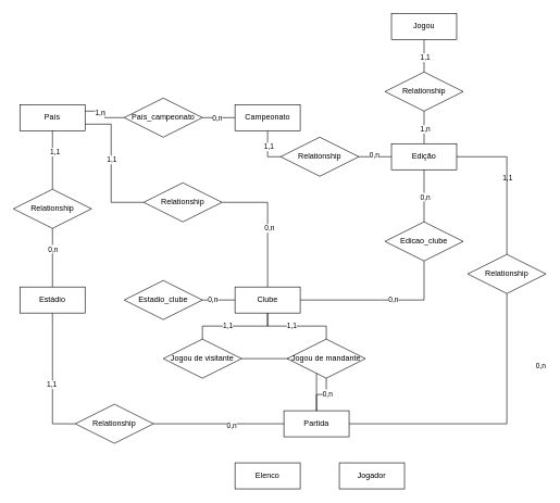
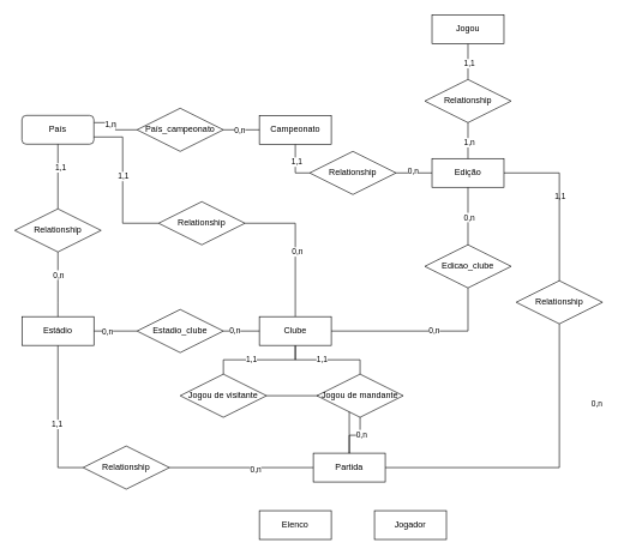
  <mxCell id="0" />
  <mxCell id="1" parent="0" />
  <mxCell id="2" style="edgeStyle=orthogonalEdgeStyle;rounded=0;orthogonalLoop=1;jettySize=auto;html=1;endArrow=none;endFill=0;exitX=1;exitY=0.25;exitDx=0;exitDy=0;" parent="1" source="4" target="8" edge="1"><mxGeometry relative="1" as="geometry" /></mxCell>
  <mxCell id="3" value="1,n" style="edgeLabel;html=1;align=center;verticalAlign=middle;resizable=0;points=[];" parent="2" vertex="1" connectable="0"><mxGeometry x="-0.36" y="-2" relative="1" as="geometry"><mxPoint as="offset" /></mxGeometry></mxCell>
- <mxCell id="4" value="País" style="whiteSpace=wrap;html=1;align=center;" parent="1" vertex="1"><mxGeometry x="30" y="160" width="100" height="40" as="geometry" /></mxCell>
+ <mxCell id="4" value="País" style="whiteSpace=wrap;html=1;align=center;rounded=1;" parent="1" vertex="1"><mxGeometry x="30" y="160" width="100" height="40" as="geometry" /></mxCell>
  <mxCell id="5" style="edgeStyle=orthogonalEdgeStyle;rounded=0;orthogonalLoop=1;jettySize=auto;html=1;entryX=0;entryY=0.5;entryDx=0;entryDy=0;endArrow=none;endFill=0;" parent="1" source="7" target="59" edge="1"><mxGeometry relative="1" as="geometry"><Array as="points"><mxPoint x="410" y="240" /></Array></mxGeometry></mxCell>
  <mxCell id="6" value="1,1" style="edgeLabel;html=1;align=center;verticalAlign=middle;resizable=0;points=[];" parent="5" vertex="1" connectable="0"><mxGeometry x="-0.2" y="1" relative="1" as="geometry"><mxPoint as="offset" /></mxGeometry></mxCell>
  <mxCell id="7" value="Campeonato" style="whiteSpace=wrap;html=1;align=center;" parent="1" vertex="1"><mxGeometry x="360" y="160" width="100" height="40" as="geometry" /></mxCell>
  <mxCell id="8" value="País_campeonato" style="shape=rhombus;perimeter=rhombusPerimeter;whiteSpace=wrap;html=1;align=center;" parent="1" vertex="1"><mxGeometry x="190" y="150" width="120" height="60" as="geometry" /></mxCell>
  <mxCell id="9" style="edgeStyle=orthogonalEdgeStyle;rounded=0;orthogonalLoop=1;jettySize=auto;html=1;exitX=0;exitY=0.5;exitDx=0;exitDy=0;endArrow=none;endFill=0;" parent="1" source="7" target="8" edge="1"><mxGeometry relative="1" as="geometry"><mxPoint x="340" y="150" as="sourcePoint" /></mxGeometry></mxCell>
  <mxCell id="10" value="0,n" style="edgeLabel;html=1;align=center;verticalAlign=middle;resizable=0;points=[];" parent="9" vertex="1" connectable="0"><mxGeometry x="0.133" y="-3" relative="1" as="geometry"><mxPoint y="3" as="offset" /></mxGeometry></mxCell>
  <mxCell id="11" style="edgeStyle=orthogonalEdgeStyle;rounded=0;orthogonalLoop=1;jettySize=auto;html=1;entryX=0.5;entryY=0;entryDx=0;entryDy=0;endArrow=none;endFill=0;" parent="1" source="13" target="62" edge="1"><mxGeometry relative="1" as="geometry" /></mxCell>
  <mxCell id="12" value="1,1" style="edgeLabel;html=1;align=center;verticalAlign=middle;resizable=0;points=[];" parent="11" vertex="1" connectable="0"><mxGeometry x="0.067" y="1" relative="1" as="geometry"><mxPoint as="offset" /></mxGeometry></mxCell>
  <mxCell id="13" value="Jogou" style="whiteSpace=wrap;html=1;align=center;" parent="1" vertex="1"><mxGeometry x="600" y="20" width="100" height="40" as="geometry" /></mxCell>
  <mxCell id="14" style="edgeStyle=orthogonalEdgeStyle;rounded=0;orthogonalLoop=1;jettySize=auto;html=1;endArrow=none;endFill=0;entryX=1;entryY=0.5;entryDx=0;entryDy=0;exitX=0.5;exitY=0;exitDx=0;exitDy=0;" parent="1" source="22" target="25" edge="1"><mxGeometry relative="1" as="geometry"><mxPoint x="450" y="390" as="sourcePoint" /><mxPoint x="380" y="260" as="targetPoint" /><Array as="points"><mxPoint x="410" y="310" /></Array></mxGeometry></mxCell>
  <mxCell id="15" value="0,n" style="edgeLabel;html=1;align=center;verticalAlign=middle;resizable=0;points=[];" parent="14" vertex="1" connectable="0"><mxGeometry x="-0.095" y="-2" relative="1" as="geometry"><mxPoint as="offset" /></mxGeometry></mxCell>
  <mxCell id="16" style="edgeStyle=orthogonalEdgeStyle;rounded=0;orthogonalLoop=1;jettySize=auto;html=1;entryX=0.5;entryY=0;entryDx=0;entryDy=0;endArrow=none;endFill=0;" parent="1" source="22" target="32" edge="1"><mxGeometry relative="1" as="geometry" /></mxCell>
  <mxCell id="17" value="1,1" style="edgeLabel;html=1;align=center;verticalAlign=middle;resizable=0;points=[];" parent="16" vertex="1" connectable="0"><mxGeometry x="0.165" y="-1" relative="1" as="geometry"><mxPoint as="offset" /></mxGeometry></mxCell>
  <mxCell id="18" style="edgeStyle=orthogonalEdgeStyle;rounded=0;orthogonalLoop=1;jettySize=auto;html=1;endArrow=none;endFill=0;entryX=0.5;entryY=0;entryDx=0;entryDy=0;exitX=0.5;exitY=1;exitDx=0;exitDy=0;" parent="1" source="22" target="35" edge="1"><mxGeometry relative="1" as="geometry" /></mxCell>
  <mxCell id="19" value="1,1" style="edgeLabel;html=1;align=center;verticalAlign=middle;resizable=0;points=[];" parent="18" vertex="1" connectable="0"><mxGeometry x="-0.143" y="1" relative="1" as="geometry"><mxPoint as="offset" /></mxGeometry></mxCell>
  <mxCell id="20" style="edgeStyle=orthogonalEdgeStyle;rounded=0;orthogonalLoop=1;jettySize=auto;html=1;entryX=0.5;entryY=1;entryDx=0;entryDy=0;endArrow=none;endFill=0;exitX=1;exitY=0.5;exitDx=0;exitDy=0;" parent="1" source="22" target="65" edge="1"><mxGeometry relative="1" as="geometry"><mxPoint x="650" y="400" as="targetPoint" /></mxGeometry></mxCell>
  <mxCell id="21" value="0,n" style="edgeLabel;html=1;align=center;verticalAlign=middle;resizable=0;points=[];" parent="20" vertex="1" connectable="0"><mxGeometry x="0.133" y="2" relative="1" as="geometry"><mxPoint as="offset" /></mxGeometry></mxCell>
  <mxCell id="22" value="Clube" style="whiteSpace=wrap;html=1;align=center;" parent="1" vertex="1"><mxGeometry x="360" y="440" width="100" height="40" as="geometry" /></mxCell>
  <mxCell id="23" style="edgeStyle=orthogonalEdgeStyle;rounded=0;orthogonalLoop=1;jettySize=auto;html=1;endArrow=none;endFill=0;exitX=0;exitY=0.5;exitDx=0;exitDy=0;entryX=1;entryY=0.75;entryDx=0;entryDy=0;" parent="1" source="25" target="4" edge="1"><mxGeometry relative="1" as="geometry"><Array as="points"><mxPoint x="170" y="310" /><mxPoint x="170" y="190" /></Array></mxGeometry></mxCell>
  <mxCell id="24" value="1,1" style="edgeLabel;html=1;align=center;verticalAlign=middle;resizable=0;points=[];" parent="23" vertex="1" connectable="0"><mxGeometry x="0.102" relative="1" as="geometry"><mxPoint as="offset" /></mxGeometry></mxCell>
  <mxCell id="25" value="Relationship" style="shape=rhombus;perimeter=rhombusPerimeter;whiteSpace=wrap;html=1;align=center;" parent="1" vertex="1"><mxGeometry x="220" y="280" width="120" height="60" as="geometry" /></mxCell>
  <mxCell id="26" style="edgeStyle=orthogonalEdgeStyle;rounded=0;orthogonalLoop=1;jettySize=auto;html=1;entryX=0.5;entryY=1;entryDx=0;entryDy=0;endArrow=none;endFill=0;exitX=1;exitY=0.5;exitDx=0;exitDy=0;" parent="1" source="29" target="44" edge="1"><mxGeometry relative="1" as="geometry"><Array as="points"><mxPoint x="777" y="650" /></Array></mxGeometry></mxCell>
  <mxCell id="27" value="1,1" style="edgeLabel;html=1;align=center;verticalAlign=middle;resizable=0;points=[];" parent="26" vertex="1" connectable="0"><mxGeometry x="0.402" y="-1" relative="1" as="geometry"><mxPoint x="-1" y="-311" as="offset" /></mxGeometry></mxCell>
  <mxCell id="28" value="0,n" style="edgeLabel;html=1;align=center;verticalAlign=middle;resizable=0;points=[];" parent="26" vertex="1" connectable="0"><mxGeometry x="-0.293" y="2" relative="1" as="geometry"><mxPoint x="137" y="-88" as="offset" /></mxGeometry></mxCell>
  <mxCell id="29" value="Partida" style="whiteSpace=wrap;html=1;align=center;" parent="1" vertex="1"><mxGeometry x="435" y="630" width="100" height="40" as="geometry" /></mxCell>
  <mxCell id="30" style="edgeStyle=orthogonalEdgeStyle;rounded=0;orthogonalLoop=1;jettySize=auto;html=1;endArrow=none;endFill=0;" parent="1" source="32" target="29" edge="1"><mxGeometry relative="1" as="geometry" /></mxCell>
  <mxCell id="31" value="0,n" style="edgeLabel;html=1;align=center;verticalAlign=middle;resizable=0;points=[];" parent="30" vertex="1" connectable="0"><mxGeometry x="-0.099" y="1" relative="1" as="geometry"><mxPoint as="offset" /></mxGeometry></mxCell>
  <mxCell id="32" value="Jogou de visitante" style="shape=rhombus;perimeter=rhombusPerimeter;whiteSpace=wrap;html=1;align=center;" parent="1" vertex="1"><mxGeometry x="250" y="520" width="120" height="60" as="geometry" /></mxCell>
  <mxCell id="33" style="edgeStyle=orthogonalEdgeStyle;rounded=0;orthogonalLoop=1;jettySize=auto;html=1;endArrow=none;endFill=0;entryX=0.5;entryY=0;entryDx=0;entryDy=0;exitX=0.5;exitY=1;exitDx=0;exitDy=0;" parent="1" source="35" target="29" edge="1"><mxGeometry relative="1" as="geometry" /></mxCell>
  <mxCell id="34" value="0,n" style="edgeLabel;html=1;align=center;verticalAlign=middle;resizable=0;points=[];" parent="33" vertex="1" connectable="0"><mxGeometry x="-0.29" y="1" relative="1" as="geometry"><mxPoint as="offset" /></mxGeometry></mxCell>
  <mxCell id="35" value="Jogou de mandante" style="shape=rhombus;perimeter=rhombusPerimeter;whiteSpace=wrap;html=1;align=center;" parent="1" vertex="1"><mxGeometry x="440" y="520" width="120" height="60" as="geometry" /></mxCell>
  <mxCell id="36" value="Elenco" style="whiteSpace=wrap;html=1;align=center;" parent="1" vertex="1"><mxGeometry x="360" y="710" width="100" height="40" as="geometry" /></mxCell>
  <mxCell id="37" value="Jogador" style="whiteSpace=wrap;html=1;align=center;" parent="1" vertex="1"><mxGeometry x="520" y="710" width="100" height="40" as="geometry" /></mxCell>
+ <mxCell id="38" style="edgeStyle=orthogonalEdgeStyle;rounded=0;orthogonalLoop=1;jettySize=auto;html=1;entryX=0;entryY=0.5;entryDx=0;entryDy=0;endArrow=none;endFill=0;" parent="1" source="42" target="47" edge="1"><mxGeometry relative="1" as="geometry" /></mxCell>
+ <mxCell id="39" value="0,n" style="edgeLabel;html=1;align=center;verticalAlign=middle;resizable=0;points=[];" parent="38" vertex="1" connectable="0"><mxGeometry x="-0.4" y="-1" relative="1" as="geometry"><mxPoint as="offset" /></mxGeometry></mxCell>
  <mxCell id="40" style="edgeStyle=orthogonalEdgeStyle;rounded=0;orthogonalLoop=1;jettySize=auto;html=1;exitX=0.5;exitY=1;exitDx=0;exitDy=0;entryX=0;entryY=0.5;entryDx=0;entryDy=0;endArrow=none;endFill=0;" parent="1" source="42" target="55" edge="1"><mxGeometry relative="1" as="geometry"><mxPoint x="175" y="590" as="targetPoint" /><Array as="points"><mxPoint x="80" y="650" /></Array></mxGeometry></mxCell>
  <mxCell id="41" value="1,1" style="edgeLabel;html=1;align=center;verticalAlign=middle;resizable=0;points=[];" parent="40" vertex="1" connectable="0"><mxGeometry x="0.064" y="-2" relative="1" as="geometry"><mxPoint as="offset" /></mxGeometry></mxCell>
  <mxCell id="42" value="Estádio" style="whiteSpace=wrap;html=1;align=center;" parent="1" vertex="1"><mxGeometry x="30" y="440" width="100" height="40" as="geometry" /></mxCell>
  <mxCell id="43" style="edgeStyle=orthogonalEdgeStyle;rounded=0;orthogonalLoop=1;jettySize=auto;html=1;entryX=1;entryY=0.5;entryDx=0;entryDy=0;endArrow=none;endFill=0;exitX=0.5;exitY=0;exitDx=0;exitDy=0;" parent="1" source="44" target="56" edge="1"><mxGeometry relative="1" as="geometry"><Array as="points"><mxPoint x="777" y="240" /></Array></mxGeometry></mxCell>
  <mxCell id="44" value="Relationship" style="shape=rhombus;perimeter=rhombusPerimeter;whiteSpace=wrap;html=1;align=center;" parent="1" vertex="1"><mxGeometry x="717" y="390" width="120" height="60" as="geometry" /></mxCell>
  <mxCell id="45" style="edgeStyle=orthogonalEdgeStyle;rounded=0;orthogonalLoop=1;jettySize=auto;html=1;entryX=0;entryY=0.5;entryDx=0;entryDy=0;endArrow=none;endFill=0;" parent="1" source="47" target="22" edge="1"><mxGeometry relative="1" as="geometry" /></mxCell>
  <mxCell id="46" value="0,n" style="edgeLabel;html=1;align=center;verticalAlign=middle;resizable=0;points=[];" parent="45" vertex="1" connectable="0"><mxGeometry x="-0.388" y="2" relative="1" as="geometry"><mxPoint as="offset" /></mxGeometry></mxCell>
  <mxCell id="47" value="Estadio_clube" style="shape=rhombus;perimeter=rhombusPerimeter;whiteSpace=wrap;html=1;align=center;" parent="1" vertex="1"><mxGeometry x="190" y="430" width="120" height="60" as="geometry" /></mxCell>
  <mxCell id="48" style="edgeStyle=orthogonalEdgeStyle;rounded=0;orthogonalLoop=1;jettySize=auto;html=1;entryX=0.5;entryY=0;entryDx=0;entryDy=0;endArrow=none;endFill=0;" parent="1" source="52" target="42" edge="1"><mxGeometry relative="1" as="geometry"><Array as="points"><mxPoint x="80" y="420" /></Array></mxGeometry></mxCell>
  <mxCell id="49" value="0,n" style="edgeLabel;html=1;align=center;verticalAlign=middle;resizable=0;points=[];" parent="48" vertex="1" connectable="0"><mxGeometry x="-0.3" relative="1" as="geometry"><mxPoint as="offset" /></mxGeometry></mxCell>
  <mxCell id="50" style="edgeStyle=orthogonalEdgeStyle;rounded=0;orthogonalLoop=1;jettySize=auto;html=1;entryX=0.5;entryY=1;entryDx=0;entryDy=0;endArrow=none;endFill=0;" parent="1" source="52" target="4" edge="1"><mxGeometry relative="1" as="geometry" /></mxCell>
  <mxCell id="51" value="1,1" style="edgeLabel;html=1;align=center;verticalAlign=middle;resizable=0;points=[];" parent="50" vertex="1" connectable="0"><mxGeometry x="0.28" y="-3" relative="1" as="geometry"><mxPoint as="offset" /></mxGeometry></mxCell>
  <mxCell id="52" value="Relationship" style="shape=rhombus;perimeter=rhombusPerimeter;whiteSpace=wrap;html=1;align=center;" parent="1" vertex="1"><mxGeometry x="20" y="290" width="120" height="60" as="geometry" /></mxCell>
  <mxCell id="53" style="edgeStyle=orthogonalEdgeStyle;rounded=0;orthogonalLoop=1;jettySize=auto;html=1;entryX=0;entryY=0.5;entryDx=0;entryDy=0;endArrow=none;endFill=0;" parent="1" source="55" target="29" edge="1"><mxGeometry relative="1" as="geometry" /></mxCell>
  <mxCell id="54" value="0,n" style="edgeLabel;html=1;align=center;verticalAlign=middle;resizable=0;points=[];" parent="53" vertex="1" connectable="0"><mxGeometry x="0.189" y="-2" relative="1" as="geometry"><mxPoint as="offset" /></mxGeometry></mxCell>
  <mxCell id="55" value="Relationship" style="shape=rhombus;perimeter=rhombusPerimeter;whiteSpace=wrap;html=1;align=center;" parent="1" vertex="1"><mxGeometry x="115" y="620" width="120" height="60" as="geometry" /></mxCell>
  <mxCell id="56" value="Edição" style="whiteSpace=wrap;html=1;align=center;" parent="1" vertex="1"><mxGeometry x="600" y="220" width="100" height="40" as="geometry" /></mxCell>
  <mxCell id="57" style="edgeStyle=orthogonalEdgeStyle;rounded=0;orthogonalLoop=1;jettySize=auto;html=1;entryX=0;entryY=0.5;entryDx=0;entryDy=0;endArrow=none;endFill=0;exitX=1;exitY=0.5;exitDx=0;exitDy=0;" parent="1" source="59" target="56" edge="1"><mxGeometry relative="1" as="geometry" /></mxCell>
  <mxCell id="58" value="0,n" style="edgeLabel;html=1;align=center;verticalAlign=middle;resizable=0;points=[];" parent="57" vertex="1" connectable="0"><mxGeometry x="-0.1" relative="1" as="geometry"><mxPoint y="-3" as="offset" /></mxGeometry></mxCell>
  <mxCell id="59" value="Relationship" style="shape=rhombus;perimeter=rhombusPerimeter;whiteSpace=wrap;html=1;align=center;" parent="1" vertex="1"><mxGeometry x="430" y="210" width="120" height="60" as="geometry" /></mxCell>
  <mxCell id="60" style="edgeStyle=orthogonalEdgeStyle;rounded=0;orthogonalLoop=1;jettySize=auto;html=1;entryX=0.5;entryY=0;entryDx=0;entryDy=0;endArrow=none;endFill=0;" parent="1" source="62" target="56" edge="1"><mxGeometry relative="1" as="geometry" /></mxCell>
  <mxCell id="61" value="1,n" style="edgeLabel;html=1;align=center;verticalAlign=middle;resizable=0;points=[];" parent="60" vertex="1" connectable="0"><mxGeometry x="0.083" y="1" relative="1" as="geometry"><mxPoint as="offset" /></mxGeometry></mxCell>
  <mxCell id="62" value="Relationship" style="shape=rhombus;perimeter=rhombusPerimeter;whiteSpace=wrap;html=1;align=center;" parent="1" vertex="1"><mxGeometry x="590" y="110" width="120" height="60" as="geometry" /></mxCell>
  <mxCell id="63" style="edgeStyle=orthogonalEdgeStyle;rounded=0;orthogonalLoop=1;jettySize=auto;html=1;entryX=0.5;entryY=1;entryDx=0;entryDy=0;endArrow=none;endFill=0;exitX=0.5;exitY=0;exitDx=0;exitDy=0;" parent="1" source="65" target="56" edge="1"><mxGeometry relative="1" as="geometry" /></mxCell>
  <mxCell id="64" value="0,n" style="edgeLabel;html=1;align=center;verticalAlign=middle;resizable=0;points=[];" parent="63" vertex="1" connectable="0"><mxGeometry x="-0.02" y="-1" relative="1" as="geometry"><mxPoint as="offset" /></mxGeometry></mxCell>
  <mxCell id="65" value="Edicao_clube" style="shape=rhombus;perimeter=rhombusPerimeter;whiteSpace=wrap;html=1;align=center;" parent="1" vertex="1"><mxGeometry x="590" y="340" width="120" height="60" as="geometry" /></mxCell>
